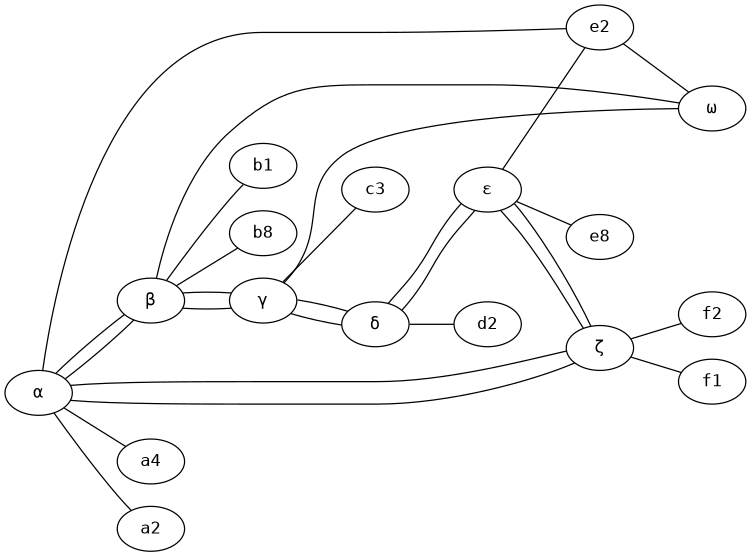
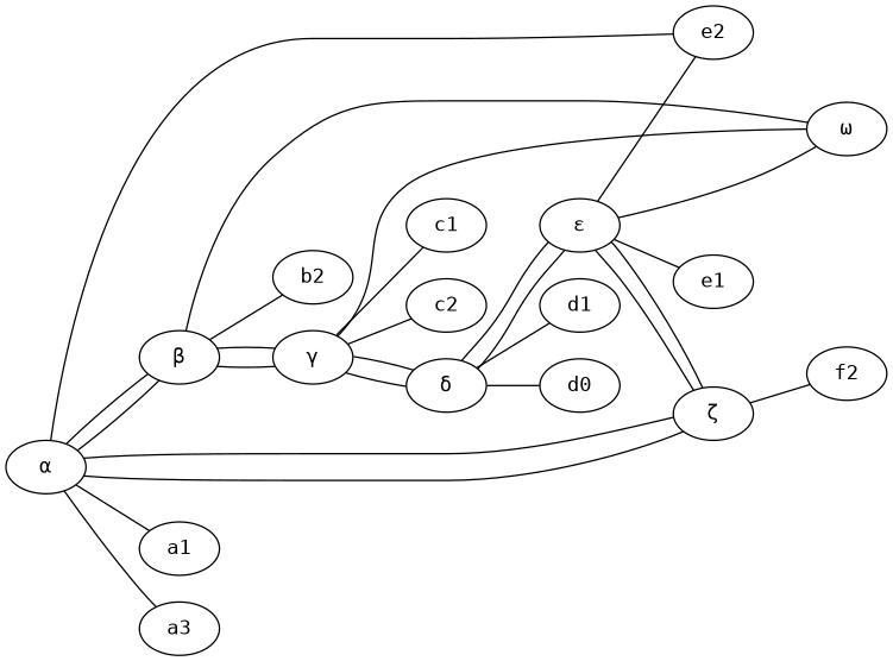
  graph {
    fontname="DejaVu Sans Mono"
    rankdir=LR
    root=o
    node [fontname="DejaVu Sans Mono"]
    edge [fontname="DejaVu Sans Mono"]
    n1 [label="&alpha;"]
    n2 [label="&beta;"]
-   a1 [label=a4]
-   a2
+   a1
+   a2 [label=a3]
    e2
    n6 [label="&omega;"]
    n7 [label="&gamma;"]
-   b1
-   b2 [label=b8]
+   b2
    n10 [label="&delta;"]
-   c1 [label=c3]
+   c1
+   c2
    n13 [label="&epsilon;"]
-   d2
+   d1
+   d2 [label=d0]
    n16 [label="&zeta;"]
-   e1 [label=e8]
-   f1
+   e1
    f2
    n1 -- n2
    n1 -- n2
    n1 -- a1
    n1 -- a2
    n1 -- e2
    n2 -- n6
    n2 -- n7
    n2 -- n7
-   n2 -- b1
    n2 -- b2
    n7 -- n6
    n7 -- n10
    n7 -- n10
    n7 -- c1
+   n7 -- c2
    n10 -- n13
    n10 -- n13
+   n10 -- d1
    n10 -- d2
    n13 -- e2
-   e2 -- n6
+   n13 -- n6
    n13 -- n16
    n13 -- n16
    n13 -- e1
    n16 -- n1
    n16 -- n1
-   n16 -- f1
    n16 -- f2
  }
